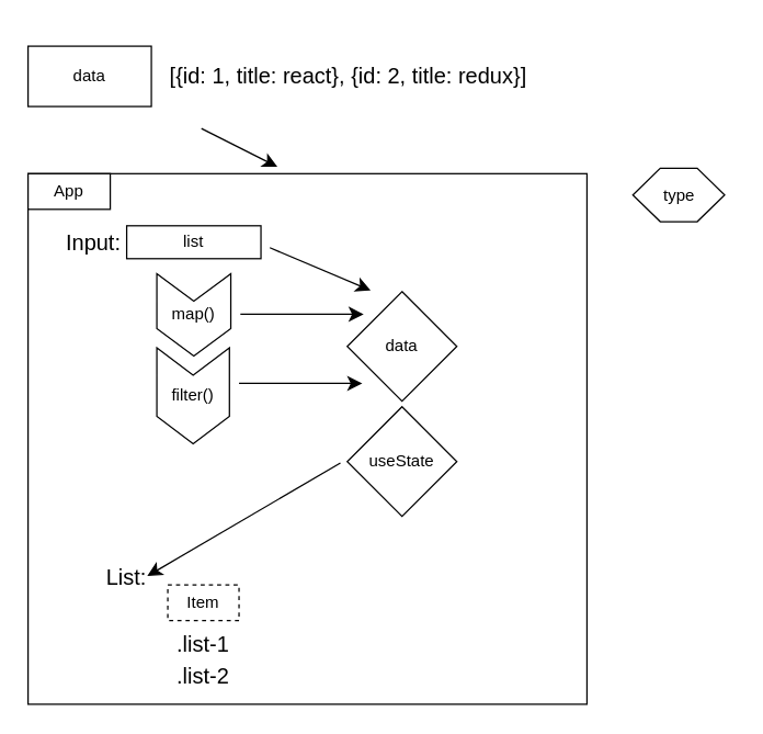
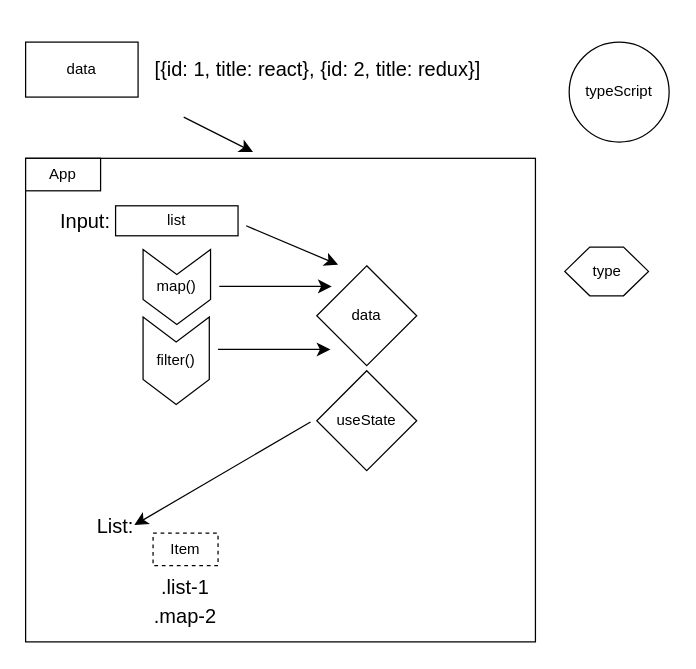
  <mxCell id="0" />
  <mxCell id="1" parent="0" />
  <mxCell id="2" value="" style="whiteSpace=wrap;html=1;" parent="1" vertex="1"><mxGeometry x="20" y="126" width="408" height="387" as="geometry" /></mxCell>
  <mxCell id="3" value="App" style="rounded=0;whiteSpace=wrap;html=1;" parent="1" vertex="1"><mxGeometry x="20" y="126" width="60" height="26" as="geometry" /></mxCell>
  <mxCell id="4" value="data" style="rounded=0;whiteSpace=wrap;html=1;" parent="1" vertex="1"><mxGeometry x="20" y="33" width="90" height="44" as="geometry" /></mxCell>
  <mxCell id="5" value="list" style="rounded=0;whiteSpace=wrap;html=1;" parent="1" vertex="1"><mxGeometry x="92" y="164" width="98" height="24" as="geometry" /></mxCell>
  <mxCell id="6" value="Input:" style="text;strokeColor=none;fillColor=none;html=1;align=center;verticalAlign=middle;whiteSpace=wrap;rounded=0;fontSize=16;" parent="1" vertex="1"><mxGeometry x="20" y="161" width="96" height="30" as="geometry" /></mxCell>
  <mxCell id="7" value="[{id: 1, title: react}, {id: 2, title: redux}]" style="text;strokeColor=none;fillColor=none;html=1;align=center;verticalAlign=middle;whiteSpace=wrap;rounded=0;fontSize=16;" parent="1" vertex="1"><mxGeometry x="70" y="20.5" width="368" height="69" as="geometry" /></mxCell>
  <mxCell id="8" value="map()" style="shape=step;perimeter=stepPerimeter;whiteSpace=wrap;html=1;fixedSize=1;direction=south;" parent="1" vertex="1"><mxGeometry x="114" y="199" width="54" height="60" as="geometry" /></mxCell>
  <mxCell id="9" value="filter()" style="shape=step;perimeter=stepPerimeter;whiteSpace=wrap;html=1;fixedSize=1;direction=south;" parent="1" vertex="1"><mxGeometry x="114" y="253" width="53" height="70" as="geometry" /></mxCell>
  <mxCell id="10" value="data" style="rhombus;whiteSpace=wrap;html=1;" parent="1" vertex="1"><mxGeometry x="253" y="212" width="80" height="80" as="geometry" /></mxCell>
  <mxCell id="11" value="" style="edgeStyle=none;orthogonalLoop=1;jettySize=auto;html=1;rounded=0;fontSize=12;startSize=8;endSize=8;curved=1;" parent="1" edge="1"><mxGeometry width="120" relative="1" as="geometry"><mxPoint x="175" y="228.5" as="sourcePoint" /><mxPoint x="265" y="228.5" as="targetPoint" /><Array as="points" /></mxGeometry></mxCell>
  <mxCell id="12" value="" style="edgeStyle=none;orthogonalLoop=1;jettySize=auto;html=1;rounded=0;fontSize=12;startSize=8;endSize=8;curved=1;" parent="1" edge="1"><mxGeometry width="120" relative="1" as="geometry"><mxPoint x="174" y="279" as="sourcePoint" /><mxPoint x="264" y="279" as="targetPoint" /><Array as="points" /></mxGeometry></mxCell>
  <mxCell id="13" style="edgeStyle=none;curved=1;rounded=0;orthogonalLoop=1;jettySize=auto;html=1;exitX=0.5;exitY=0;exitDx=0;exitDy=0;fontSize=12;startSize=8;endSize=8;" parent="1" edge="1"><mxGeometry relative="1" as="geometry"><mxPoint x="256.5" y="147" as="sourcePoint" /><mxPoint x="256.5" y="147" as="targetPoint" /></mxGeometry></mxCell>
  <mxCell id="14" value="List:" style="text;strokeColor=none;fillColor=none;html=1;align=center;verticalAlign=middle;whiteSpace=wrap;rounded=0;fontSize=16;" parent="1" vertex="1"><mxGeometry x="62" y="405" width="60" height="30" as="geometry" /></mxCell>
  <mxCell id="15" value="" style="edgeStyle=none;orthogonalLoop=1;jettySize=auto;html=1;rounded=0;fontSize=12;startSize=8;endSize=8;curved=1;entryX=1;entryY=0.25;entryDx=0;entryDy=0;" parent="1" edge="1"><mxGeometry width="120" relative="1" as="geometry"><mxPoint x="248" y="337" as="sourcePoint" /><mxPoint x="107" y="419.5" as="targetPoint" /><Array as="points" /></mxGeometry></mxCell>
  <mxCell id="16" value="" style="edgeStyle=none;orthogonalLoop=1;jettySize=auto;html=1;rounded=0;fontSize=12;startSize=8;endSize=8;curved=1;exitX=0.208;exitY=1.051;exitDx=0;exitDy=0;exitPerimeter=0;" parent="1" source="7" edge="1"><mxGeometry width="120" relative="1" as="geometry"><mxPoint x="115" y="95" as="sourcePoint" /><mxPoint x="202" y="121" as="targetPoint" /><Array as="points" /></mxGeometry></mxCell>
  <mxCell id="17" value="useState" style="rhombus;whiteSpace=wrap;html=1;" parent="1" vertex="1"><mxGeometry x="253" y="296" width="80" height="80" as="geometry" /></mxCell>
  <mxCell id="18" value="Item" style="rounded=0;whiteSpace=wrap;html=1;dashed=1;" parent="1" vertex="1"><mxGeometry x="122" y="426" width="52" height="26" as="geometry" /></mxCell>
  <mxCell id="19" value=".list-1" style="text;strokeColor=none;fillColor=none;html=1;align=center;verticalAlign=middle;whiteSpace=wrap;rounded=0;fontSize=16;" parent="1" vertex="1"><mxGeometry x="118" y="452" width="60" height="33" as="geometry" /></mxCell>
- <mxCell id="20" value=".list-2" style="text;strokeColor=none;fillColor=none;html=1;align=center;verticalAlign=middle;whiteSpace=wrap;rounded=0;fontSize=16;" parent="1" vertex="1"><mxGeometry x="118" y="477" width="60" height="30" as="geometry" /></mxCell>
- <mxCell id="22" value="type" style="shape=hexagon;perimeter=hexagonPerimeter2;whiteSpace=wrap;html=1;fixedSize=1;" parent="1" vertex="1"><mxGeometry x="461.5" y="122" width="67" height="39" as="geometry" /></mxCell>
+ <mxCell id="20" value=".map-2" style="text;strokeColor=none;fillColor=none;html=1;align=center;verticalAlign=middle;whiteSpace=wrap;rounded=0;fontSize=16;" parent="1" vertex="1"><mxGeometry x="118" y="477" width="60" height="30" as="geometry" /></mxCell>
+ <mxCell id="21" value="typeScript" style="ellipse;whiteSpace=wrap;html=1;" parent="1" vertex="1"><mxGeometry x="455" y="33" width="80" height="80" as="geometry" /></mxCell>
+ <mxCell id="22" value="type" style="shape=hexagon;perimeter=hexagonPerimeter2;whiteSpace=wrap;html=1;fixedSize=1;" parent="1" vertex="1"><mxGeometry x="451.5" y="197" width="67" height="39" as="geometry" /></mxCell>
  <mxCell id="23" value="" style="edgeStyle=none;orthogonalLoop=1;jettySize=auto;html=1;rounded=0;fontSize=12;startSize=8;endSize=8;curved=1;exitX=0.208;exitY=1.051;exitDx=0;exitDy=0;exitPerimeter=0;entryX=0.613;entryY=0.22;entryDx=0;entryDy=0;entryPerimeter=0;" edge="1" parent="1" target="2"><mxGeometry width="120" relative="1" as="geometry"><mxPoint x="196.5" y="180" as="sourcePoint" /><mxPoint x="251.5" y="208" as="targetPoint" /><Array as="points" /></mxGeometry></mxCell>
